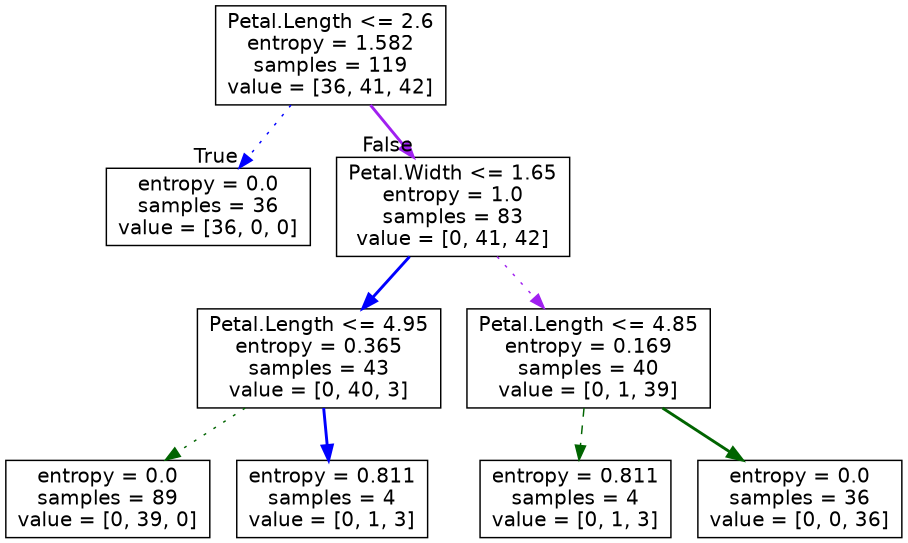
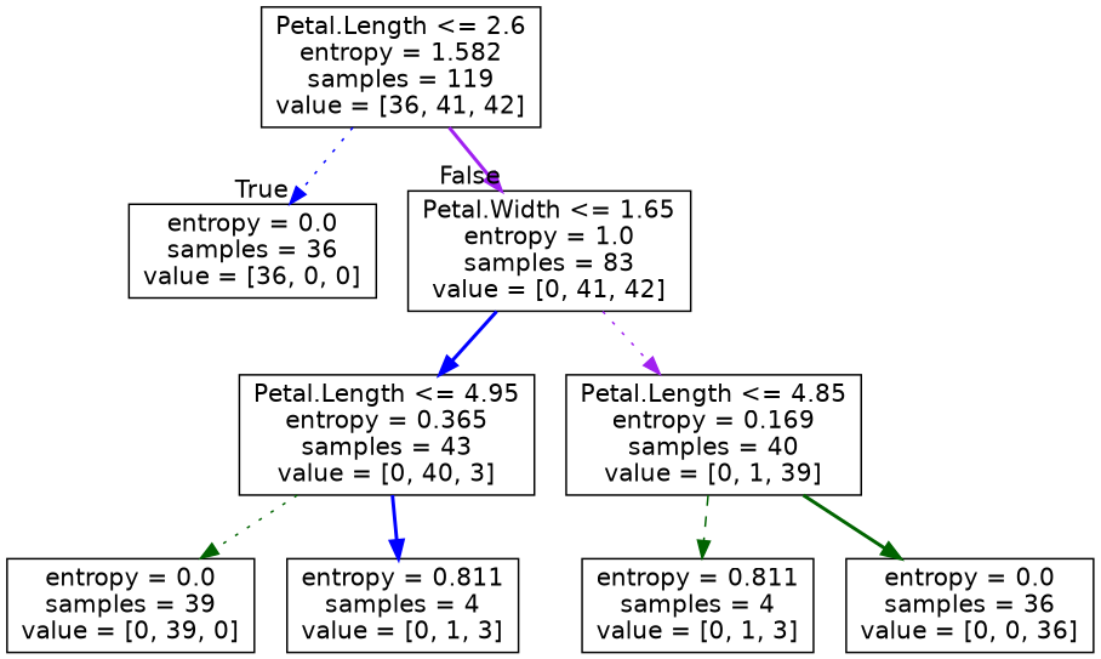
  digraph {
    node [fontname=helvetica shape=box]
    edge [fontname=helvetica color=blue style=bold]
    n1 [label="Petal.Length <= 2.6\nentropy = 1.582\nsamples = 119\nvalue = [36, 41, 42]"]
    n2 [label="entropy = 0.0\nsamples = 36\nvalue = [36, 0, 0]"]
    n3 [label="Petal.Width <= 1.65\nentropy = 1.0\nsamples = 83\nvalue = [0, 41, 42]"]
    n4 [label="Petal.Length <= 4.95\nentropy = 0.365\nsamples = 43\nvalue = [0, 40, 3]"]
    n5 [label="Petal.Length <= 4.85\nentropy = 0.169\nsamples = 40\nvalue = [0, 1, 39]"]
-   n6 [label="entropy = 0.0\nsamples = 89\nvalue = [0, 39, 0]"]
+   n6 [label="entropy = 0.0\nsamples = 39\nvalue = [0, 39, 0]"]
    n7 [label="entropy = 0.811\nsamples = 4\nvalue = [0, 1, 3]"]
    n8 [label="entropy = 0.811\nsamples = 4\nvalue = [0, 1, 3]"]
    n9 [label="entropy = 0.0\nsamples = 36\nvalue = [0, 0, 36]"]
    n1 -> n2 [headlabel=True labelangle=45 labeldistance=2.5 style=dotted]
    n1 -> n3 [headlabel=False labelangle=-45 labeldistance=2.5 color=purple]
    n3 -> n4
    n3 -> n5 [color=purple style=dotted]
    n4 -> n6 [color=darkgreen style=dotted]
    n4 -> n7
    n5 -> n8 [color=darkgreen style=dashed]
    n5 -> n9 [color=darkgreen]
  }
